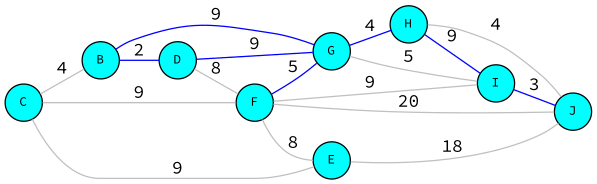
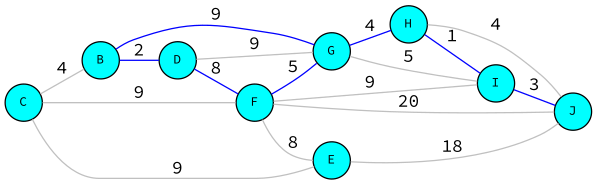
  graph {
    fontname="Source Code Pro"
    nodesep=0.1
    rankdir=LR
    ranksep=0.3
    node [fillcolor=cyan fixedsize=true fontname="Source Code Pro" fontsize=10 shape=circle style=filled]
    edge [color=grey fontname="Source Code Pro"]
    B [height=0.4 width=0.4]
    D [height=0.4 width=0.4]
    G [height=0.4 width=0.4]
    C [height=0.4 width=0.4]
    E [height=0.4 width=0.4]
    F [height=0.4 width=0.4]
    J [height=0.4 width=0.4]
    I [height=0.4 width=0.4]
    H [height=0.4 width=0.4]
    B -- D [color=blue label=2]
    B -- G [color=blue label=9]
-   D -- G [color=blue label=9]
-   D -- F [label=8]
+   D -- G [label=9]
+   D -- F [color=blue label=8]
    G -- I [label=5]
    G -- H [color=blue label=4]
    C -- B [label=4]
    C -- E [label=9]
    C -- F [label=9]
    E -- J [label=18]
    F -- G [color=blue label=5]
    F -- E [label=8]
    F -- J [label=20]
    F -- I [label=9]
    I -- J [color=blue label=3]
    H -- J [label=4]
-   H -- I [color=blue label=9]
+   H -- I [color=blue label=1]
  }
